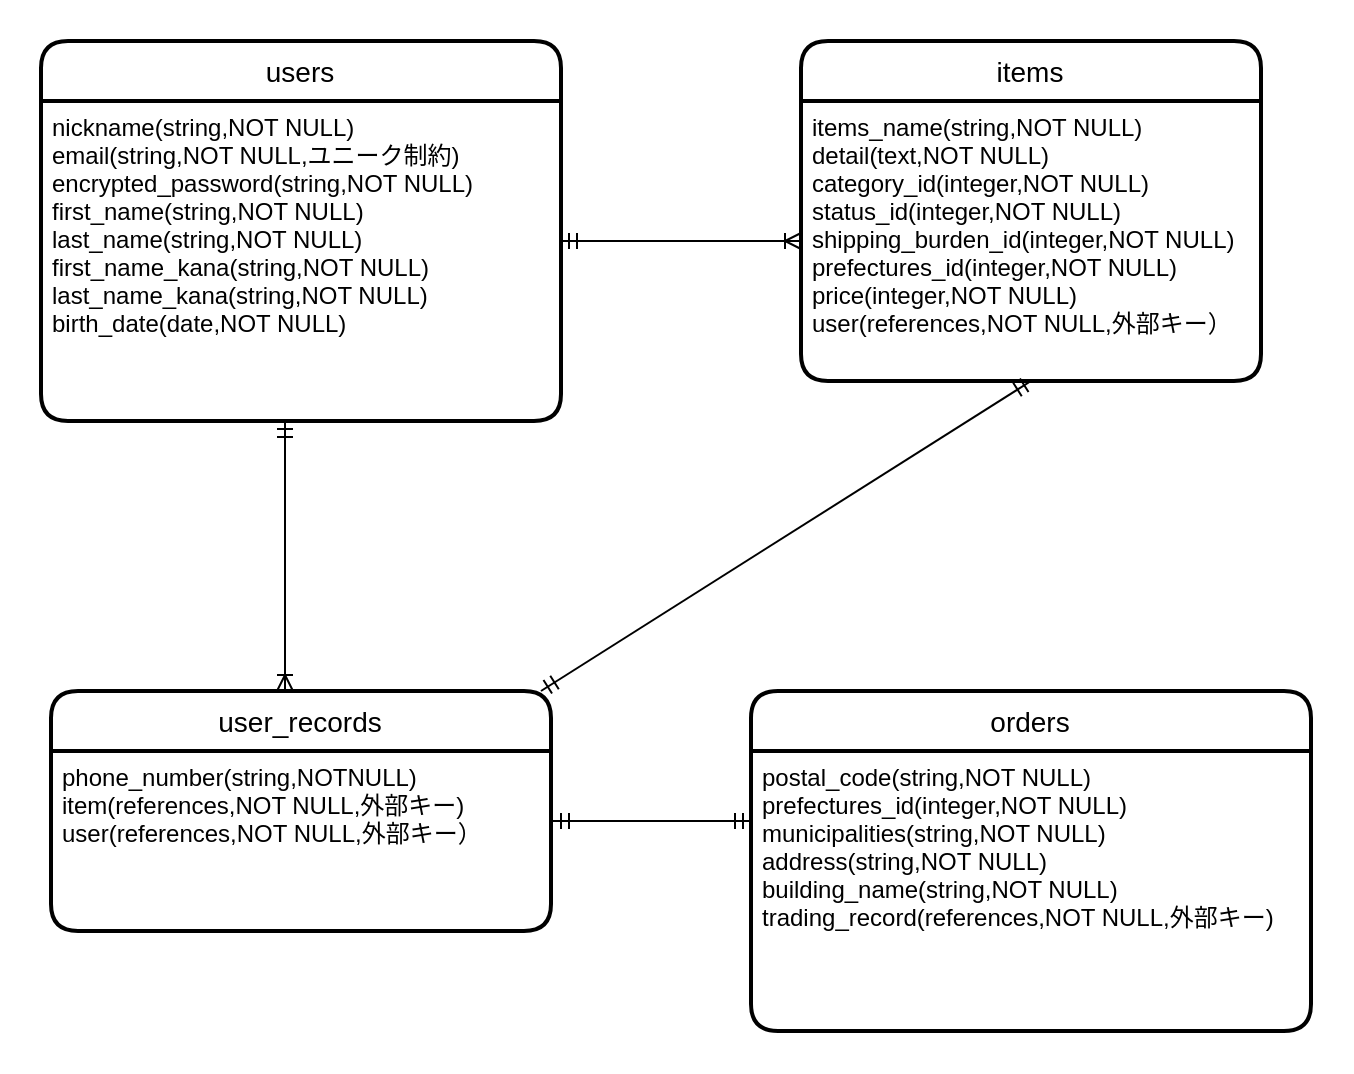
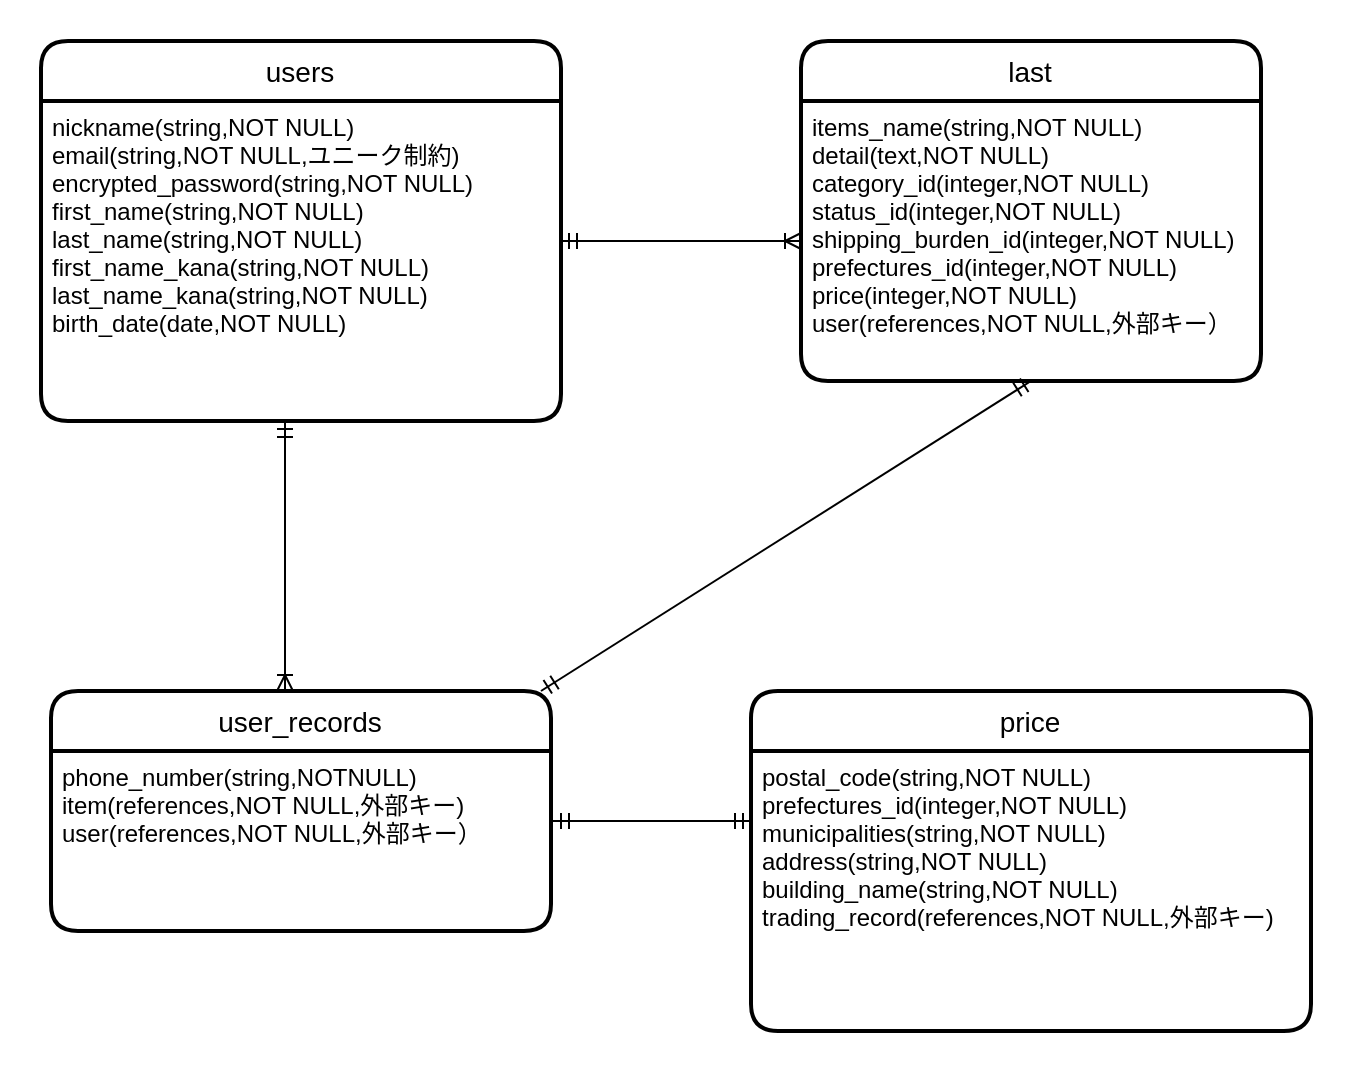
  <mxCell id="0" />
  <mxCell id="1" parent="0" />
  <mxCell id="2" value="users" style="swimlane;childLayout=stackLayout;horizontal=1;startSize=30;horizontalStack=0;rounded=1;fontSize=14;fontStyle=0;strokeWidth=2;resizeParent=0;resizeLast=1;shadow=0;dashed=0;align=center;" vertex="1" parent="1"><mxGeometry x="20" y="20" width="260" height="190" as="geometry" /></mxCell>
  <mxCell id="3" value="nickname(string,NOT NULL)&#10;email(string,NOT NULL,ユニーク制約)&#10;encrypted_password(string,NOT NULL)&#10;first_name(string,NOT NULL)&#10;last_name(string,NOT NULL)&#10;first_name_kana(string,NOT NULL)&#10;last_name_kana(string,NOT NULL)&#10;birth_date(date,NOT NULL)&#10;" style="align=left;strokeColor=none;fillColor=none;spacingLeft=4;fontSize=12;verticalAlign=top;resizable=0;rotatable=0;part=1;" vertex="1" parent="2"><mxGeometry y="30" width="260" height="160" as="geometry" /></mxCell>
- <mxCell id="4" value="items" style="swimlane;childLayout=stackLayout;horizontal=1;startSize=30;horizontalStack=0;rounded=1;fontSize=14;fontStyle=0;strokeWidth=2;resizeParent=0;resizeLast=1;shadow=0;dashed=0;align=center;" vertex="1" parent="1"><mxGeometry x="400" y="20" width="230" height="170" as="geometry" /></mxCell>
+ <mxCell id="4" value="last" style="swimlane;childLayout=stackLayout;horizontal=1;startSize=30;horizontalStack=0;rounded=1;fontSize=14;fontStyle=0;strokeWidth=2;resizeParent=0;resizeLast=1;shadow=0;dashed=0;align=center;" vertex="1" parent="1"><mxGeometry x="400" y="20" width="230" height="170" as="geometry" /></mxCell>
  <mxCell id="5" value="items_name(string,NOT NULL)&#10;detail(text,NOT NULL)&#10;category_id(integer,NOT NULL)&#10;status_id(integer,NOT NULL)&#10;shipping_burden_id(integer,NOT NULL)&#10;prefectures_id(integer,NOT NULL)&#10;price(integer,NOT NULL)&#10;user(references,NOT NULL,外部キー）&#10;&#10;" style="align=left;strokeColor=none;fillColor=none;spacingLeft=4;fontSize=12;verticalAlign=top;resizable=0;rotatable=0;part=1;" vertex="1" parent="4"><mxGeometry y="30" width="230" height="140" as="geometry" /></mxCell>
- <mxCell id="6" value="orders" style="swimlane;childLayout=stackLayout;horizontal=1;startSize=30;horizontalStack=0;rounded=1;fontSize=14;fontStyle=0;strokeWidth=2;resizeParent=0;resizeLast=1;shadow=0;dashed=0;align=center;" vertex="1" parent="1"><mxGeometry x="375" y="345" width="280" height="170" as="geometry" /></mxCell>
+ <mxCell id="6" value="price" style="swimlane;childLayout=stackLayout;horizontal=1;startSize=30;horizontalStack=0;rounded=1;fontSize=14;fontStyle=0;strokeWidth=2;resizeParent=0;resizeLast=1;shadow=0;dashed=0;align=center;" vertex="1" parent="1"><mxGeometry x="375" y="345" width="280" height="170" as="geometry" /></mxCell>
  <mxCell id="7" value="postal_code(string,NOT NULL)&#10;prefectures_id(integer,NOT NULL)&#10;municipalities(string,NOT NULL)&#10;address(string,NOT NULL)&#10;building_name(string,NOT NULL)&#10;trading_record(references,NOT NULL,外部キー)&#10;" style="align=left;strokeColor=none;fillColor=none;spacingLeft=4;fontSize=12;verticalAlign=top;resizable=0;rotatable=0;part=1;" vertex="1" parent="6"><mxGeometry y="30" width="280" height="140" as="geometry" /></mxCell>
  <mxCell id="8" value="" style="edgeStyle=entityRelationEdgeStyle;fontSize=12;html=1;endArrow=ERoneToMany;startArrow=ERmandOne;entryX=0;entryY=0.5;entryDx=0;entryDy=0;" edge="1" parent="1" target="5"><mxGeometry width="100" height="100" relative="1" as="geometry"><mxPoint x="280" y="120" as="sourcePoint" /><mxPoint x="280" y="20" as="targetPoint" /></mxGeometry></mxCell>
  <mxCell id="9" value="user_records" style="swimlane;childLayout=stackLayout;horizontal=1;startSize=30;horizontalStack=0;rounded=1;fontSize=14;fontStyle=0;strokeWidth=2;resizeParent=0;resizeLast=1;shadow=0;dashed=0;align=center;" vertex="1" parent="1"><mxGeometry x="25" y="345" width="250" height="120" as="geometry" /></mxCell>
  <mxCell id="10" value="phone_number(string,NOTNULL)&#10;item(references,NOT NULL,外部キー)&#10;user(references,NOT NULL,外部キー）&#10;" style="align=left;strokeColor=none;fillColor=none;spacingLeft=4;fontSize=12;verticalAlign=top;resizable=0;rotatable=0;part=1;" vertex="1" parent="9"><mxGeometry y="30" width="250" height="90" as="geometry" /></mxCell>
  <mxCell id="11" value="" style="fontSize=12;html=1;endArrow=ERoneToMany;startArrow=ERmandOne;entryX=0.468;entryY=0;entryDx=0;entryDy=0;entryPerimeter=0;" edge="1" parent="1" target="9"><mxGeometry width="100" height="100" relative="1" as="geometry"><mxPoint x="142" y="210" as="sourcePoint" /><mxPoint x="142" y="340" as="targetPoint" /></mxGeometry></mxCell>
  <mxCell id="12" value="" style="fontSize=12;html=1;endArrow=ERmandOne;startArrow=ERmandOne;entryX=0;entryY=0.25;entryDx=0;entryDy=0;" edge="1" parent="1" target="7"><mxGeometry width="100" height="100" relative="1" as="geometry"><mxPoint x="276" y="410" as="sourcePoint" /><mxPoint x="371" y="410" as="targetPoint" /></mxGeometry></mxCell>
  <mxCell id="13" value="" style="fontSize=12;html=1;endArrow=ERmandOne;startArrow=ERmandOne;entryX=0.5;entryY=1;entryDx=0;entryDy=0;" edge="1" parent="1" target="5"><mxGeometry width="100" height="100" relative="1" as="geometry"><mxPoint x="270" y="345" as="sourcePoint" /><mxPoint x="369" y="345" as="targetPoint" /></mxGeometry></mxCell>
